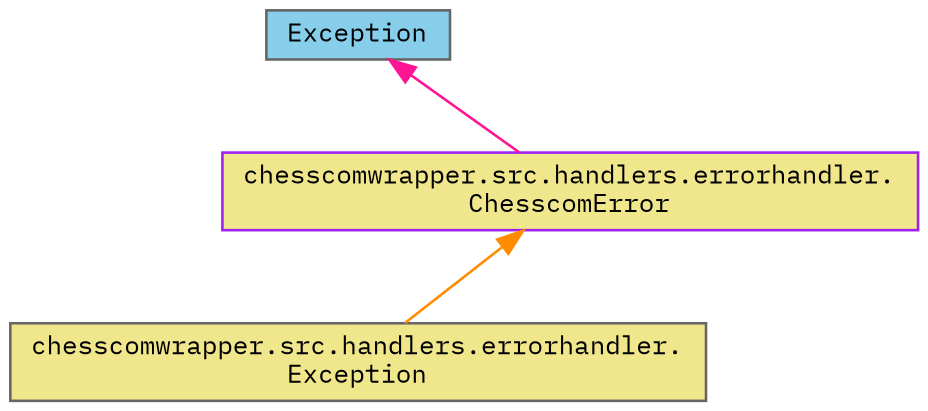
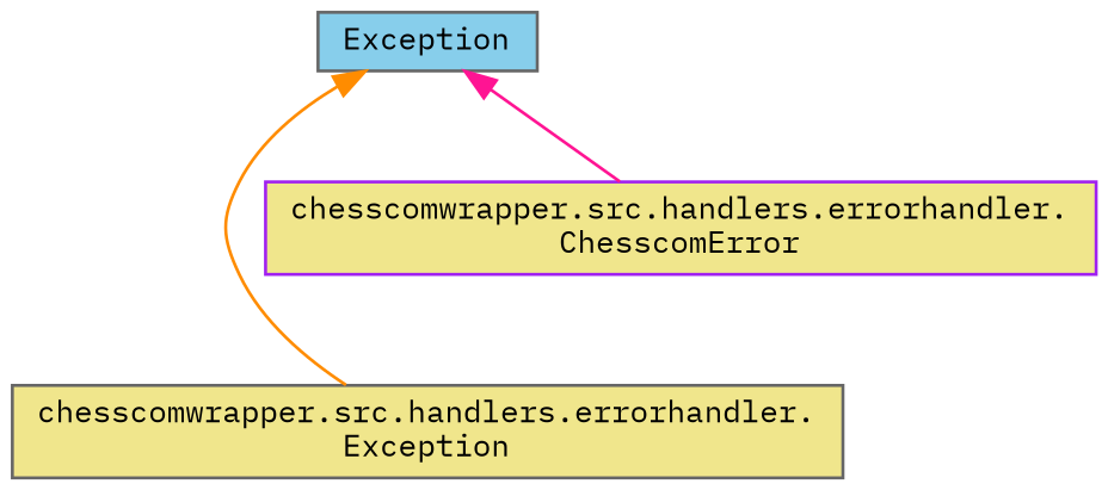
  digraph {
    fontname="IBM Plex Mono"
    node [color=gray40 fillcolor=khaki fontname="IBM Plex Mono" fontsize=10 shape=box style=filled]
    edge [dir=back fontname="IBM Plex Mono" fontsize=10 labelfontname=Helvetica labelfontsize=10 style=solid]
    n1 [fontcolor=black height=0.2 label="chesscomwrapper.src.handlers.errorhandler.\lException" width=0.4]
    n2 [color=purple height=0.2 label="chesscomwrapper.src.handlers.errorhandler.\lChesscomError" width=0.4]
    n3 [fillcolor=skyblue height=0.2 label=Exception width=0.4]
-   n2 -> n1 [color=darkorange]
+   n3 -> n1 [color=darkorange]
    n3 -> n2 [color=deeppink]
  }
